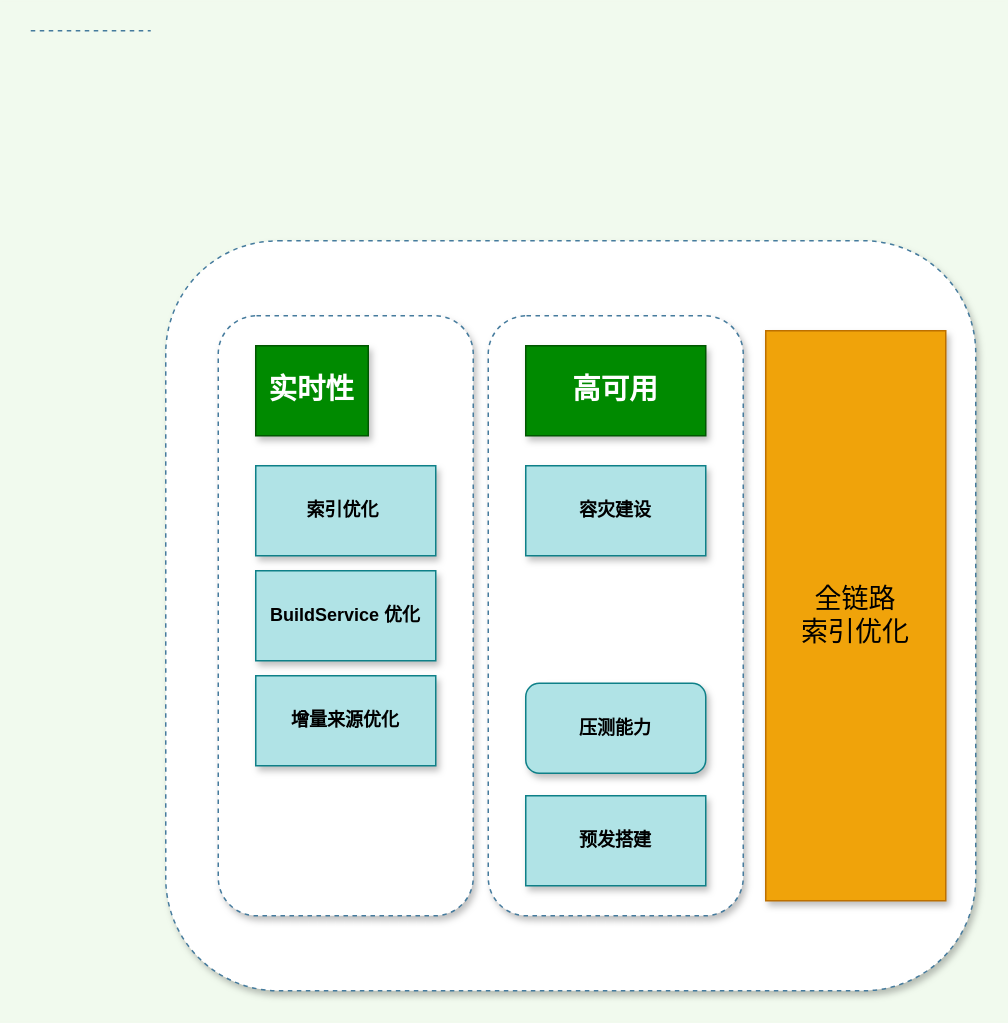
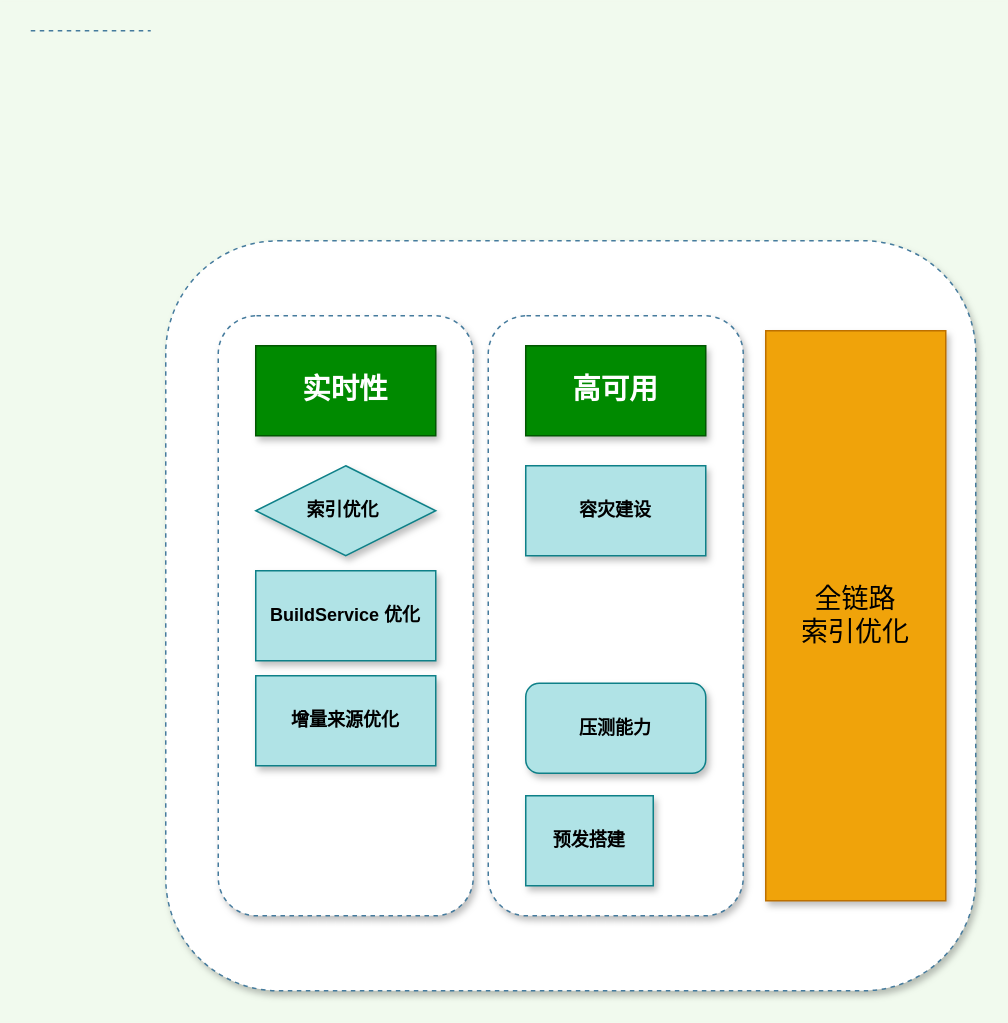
  <mxCell id="0" />
  <mxCell id="1" parent="0" />
  <mxCell id="2" value="" style="rounded=1;whiteSpace=wrap;html=1;shadow=1;sketch=0;fontColor=#1D3557;strokeColor=#457B9D;fillColor=#ffffff;dashed=1;" parent="1" vertex="1"><mxGeometry x="110" y="160" width="540" height="500" as="geometry" /></mxCell>
  <mxCell id="3" value="" style="rounded=1;whiteSpace=wrap;html=1;shadow=1;dashed=1;sketch=0;fontColor=#1D3557;strokeColor=#457B9D;fillColor=#ffffff;" parent="1" vertex="1"><mxGeometry x="145" y="210" width="170" height="400" as="geometry" /></mxCell>
  <mxCell id="4" value="" style="rounded=1;whiteSpace=wrap;html=1;shadow=1;dashed=1;sketch=0;fontColor=#1D3557;strokeColor=#457B9D;fillColor=#ffffff;" parent="1" vertex="1"><mxGeometry x="325" y="210" width="170" height="400" as="geometry" /></mxCell>
- <mxCell id="5" value="实时性" style="rounded=0;whiteSpace=wrap;html=1;sketch=0;strokeColor=#005700;fillColor=#008a00;fontColor=#ffffff;shadow=1;fontStyle=1;fontSize=19;" parent="1" vertex="1"><mxGeometry x="170" y="230" width="75" height="60" as="geometry" /></mxCell>
+ <mxCell id="5" value="实时性" style="rounded=0;whiteSpace=wrap;html=1;sketch=0;strokeColor=#005700;fillColor=#008a00;fontColor=#ffffff;shadow=1;fontStyle=1;fontSize=19;" parent="1" vertex="1"><mxGeometry x="170" y="230" width="120" height="60" as="geometry" /></mxCell>
  <mxCell id="6" value="高可用" style="rounded=0;whiteSpace=wrap;html=1;sketch=0;strokeColor=#005700;fillColor=#008a00;fontColor=#ffffff;shadow=1;fontStyle=1;fontSize=19;" parent="1" vertex="1"><mxGeometry x="350" y="230" width="120" height="60" as="geometry" /></mxCell>
  <mxCell id="7" value="&lt;font style=&quot;font-size: 18px&quot;&gt;全链路&lt;br&gt;索引优化&lt;/font&gt;" style="rounded=0;whiteSpace=wrap;html=1;sketch=0;strokeColor=#BD7000;fillColor=#f0a30a;fontColor=#000000;shadow=1;" parent="1" vertex="1"><mxGeometry x="510" y="220" width="120" height="380" as="geometry" /></mxCell>
  <mxCell id="8" value="压测能力" style="whiteSpace=wrap;html=1;sketch=0;strokeColor=#0e8088;fillColor=#b0e3e6;shadow=1;fontStyle=1;rounded=1;" parent="1" vertex="1"><mxGeometry x="350" y="455" width="120" height="60" as="geometry" /></mxCell>
  <mxCell id="9" value="容灾建设" style="rounded=0;whiteSpace=wrap;html=1;sketch=0;strokeColor=#0e8088;fillColor=#b0e3e6;shadow=1;fontStyle=1" parent="1" vertex="1"><mxGeometry x="350" y="310" width="120" height="60" as="geometry" /></mxCell>
  <mxCell id="10" value="增量来源优化" style="rounded=0;whiteSpace=wrap;html=1;sketch=0;strokeColor=#0e8088;fillColor=#b0e3e6;shadow=1;fontStyle=1" parent="1" vertex="1"><mxGeometry x="170" y="450" width="120" height="60" as="geometry" /></mxCell>
- <mxCell id="11" value="索引优化&amp;nbsp;" style="rounded=0;whiteSpace=wrap;html=1;sketch=0;strokeColor=#0e8088;fillColor=#b0e3e6;shadow=1;fontStyle=1" parent="1" vertex="1"><mxGeometry x="170" y="310" width="120" height="60" as="geometry" /></mxCell>
+ <mxCell id="11" value="索引优化&amp;nbsp;" style="rhombus;whiteSpace=wrap;html=1;sketch=0;strokeColor=#0e8088;fillColor=#b0e3e6;shadow=1;fontStyle=1;" parent="1" vertex="1"><mxGeometry x="170" y="310" width="120" height="60" as="geometry" /></mxCell>
  <mxCell id="12" value="BuildService 优化" style="rounded=0;whiteSpace=wrap;html=1;sketch=0;strokeColor=#0e8088;fillColor=#b0e3e6;shadow=1;fontStyle=1" parent="1" vertex="1"><mxGeometry x="170" y="380" width="120" height="60" as="geometry" /></mxCell>
- <mxCell id="13" value="预发搭建" style="rounded=0;whiteSpace=wrap;html=1;sketch=0;strokeColor=#0e8088;fillColor=#b0e3e6;shadow=1;fontStyle=1" parent="1" vertex="1"><mxGeometry x="350" y="530" width="120" height="60" as="geometry" /></mxCell>
+ <mxCell id="13" value="预发搭建" style="rounded=0;whiteSpace=wrap;html=1;sketch=0;strokeColor=#0e8088;fillColor=#b0e3e6;shadow=1;fontStyle=1" parent="1" vertex="1"><mxGeometry x="350" y="530" width="85" height="60" as="geometry" /></mxCell>
  <mxCell id="14" value="" style="endArrow=none;dashed=1;html=1;fontColor=#1D3557;fillColor=#A8DADC;strokeColor=#330033;" parent="1" target="2" edge="1"><mxGeometry width="50" height="50" relative="1" as="geometry"><mxPoint x="110" y="300" as="sourcePoint" /><mxPoint x="190" y="300" as="targetPoint" /></mxGeometry></mxCell>
  <mxCell id="15" value="" style="endArrow=none;dashed=1;html=1;fontColor=#1D3557;strokeColor=#457B9D;fillColor=#A8DADC;" parent="1" edge="1"><mxGeometry width="50" height="50" relative="1" as="geometry"><mxPoint x="20" y="20" as="sourcePoint" /><mxPoint x="100" y="20" as="targetPoint" /></mxGeometry></mxCell>
